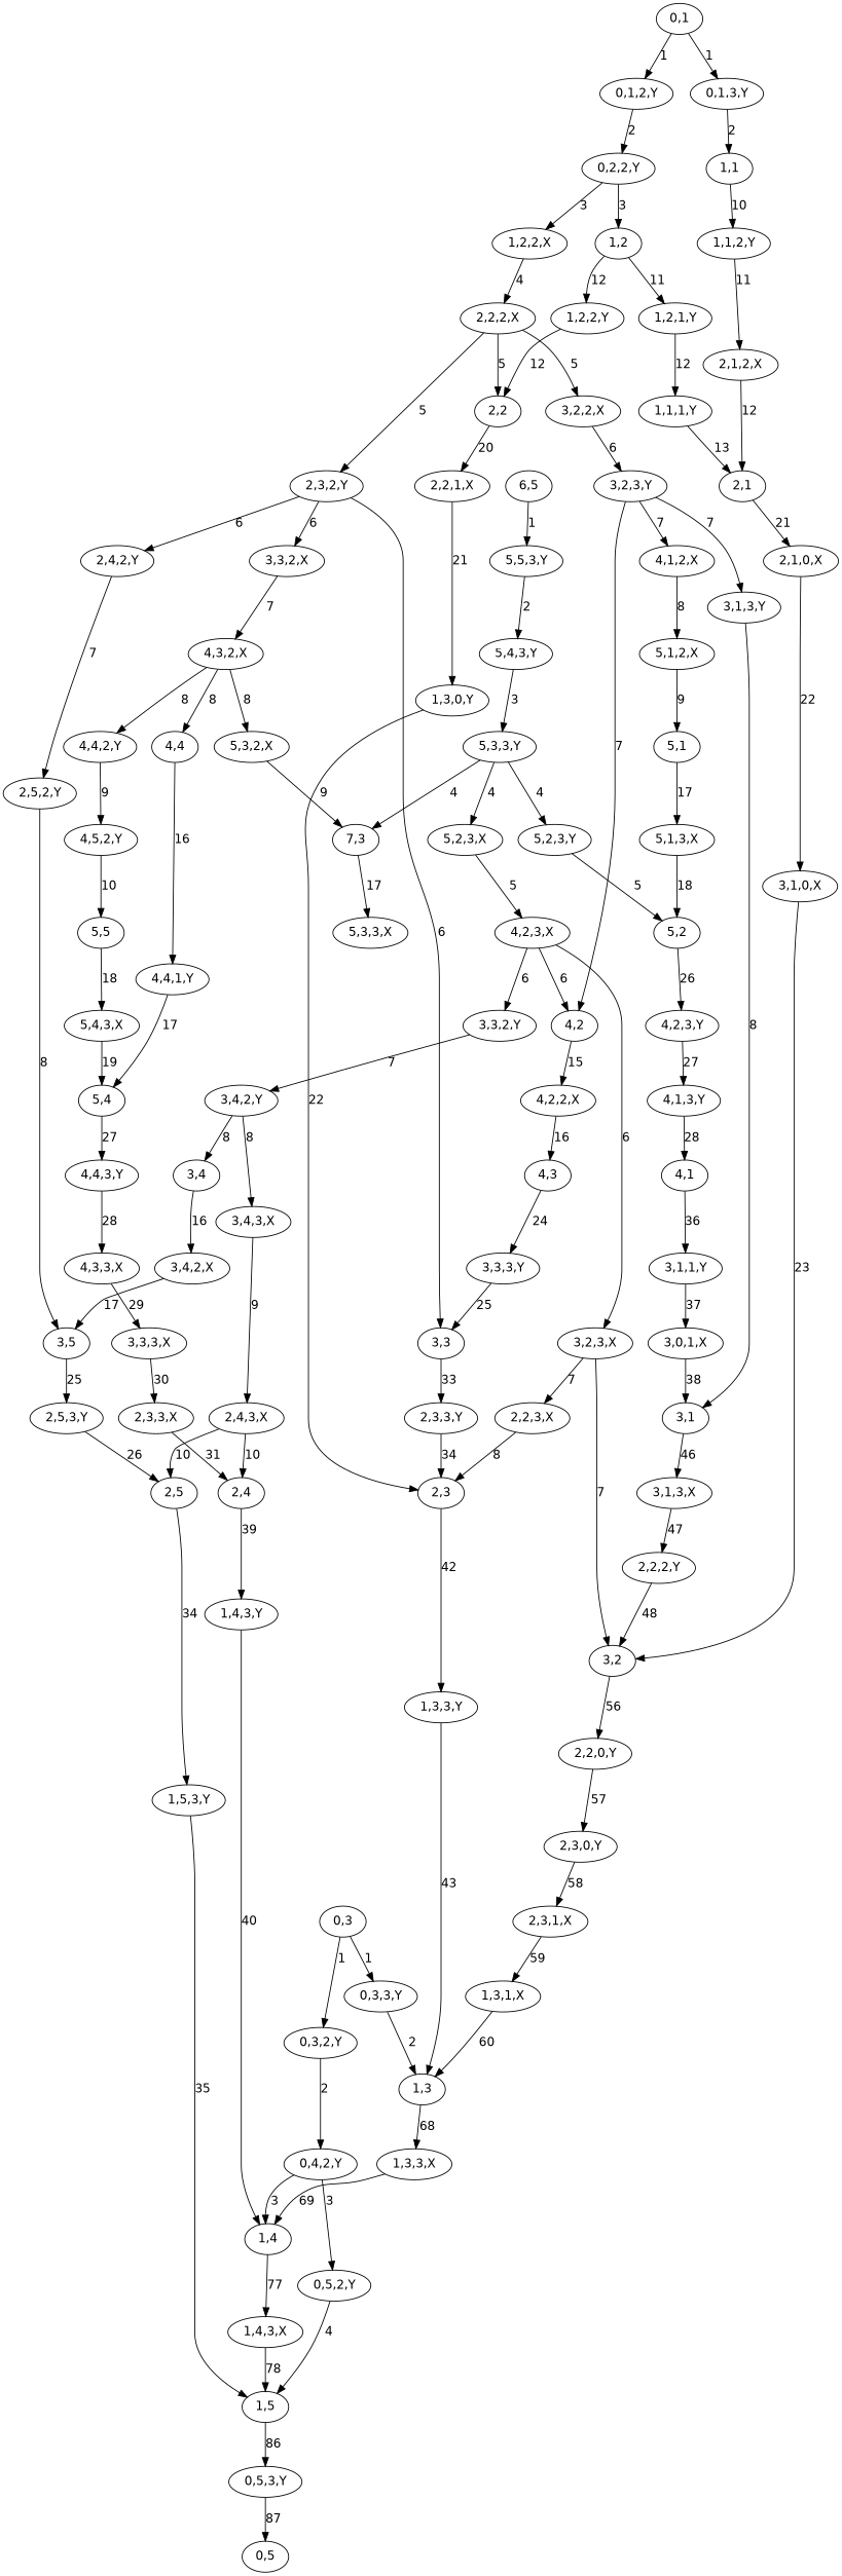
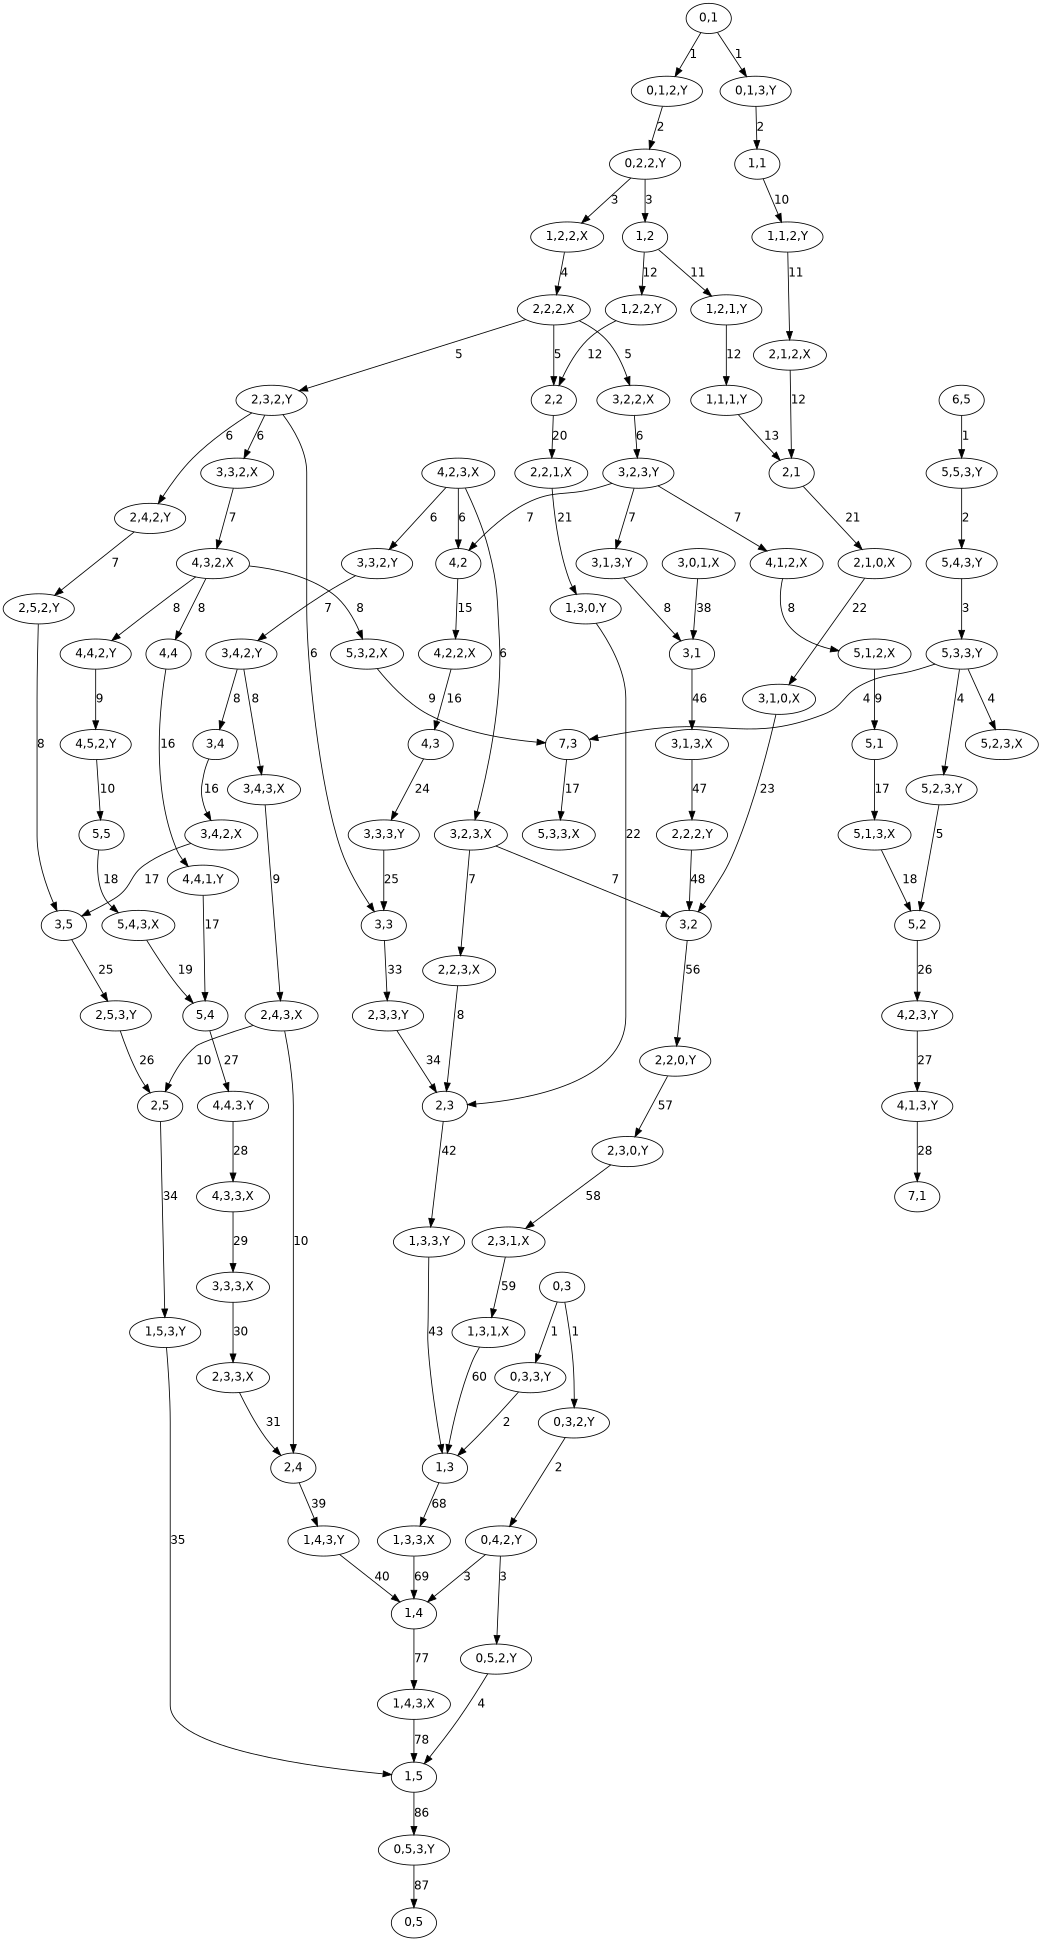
  digraph {
    fontname="DejaVu Sans"
    node [fontname="DejaVu Sans" nodetype=route]
    edge [fontname="DejaVu Sans"]
    "4,4,3,Y"
    "4,3,3,X"
    "3,3,3,X"
    "1,4" [nodetype=logic]
    "1,4,3,X"
    "1,5" [nodetype=logic]
    "0,5,3,Y"
    "0,5" [nodetype=logic]
    "1,2" [nodetype=logic]
    "1,2,2,Y"
    "1,2,1,Y"
    "2,2" [nodetype=logic]
    "1,1,1,Y"
    "1,3" [nodetype=logic]
    "1,3,3,X"
    "1,1" [nodetype=logic]
    "1,1,2,Y"
    "2,1,2,X"
    "1,3,1,X"
    "1,4,3,Y"
    "2,3,1,X"
    "4,2,3,X"
    "3,3,2,Y"
    "4,2" [nodetype=logic]
    "3,2,3,X"
    "3,4,2,Y"
    "4,2,2,X"
    "3,2" [nodetype=logic]
    "2,2,3,X"
    "4,2,3,Y"
    "4,1,3,Y"
-   "4,1" [nodetype=logic]
+   "4,1" [nodetype=logic label="7,1"]
    "3,4" [nodetype=logic]
    "3,4,2,X"
    "3,5" [nodetype=logic]
    n36 [label="7,3" nodetype=logic]
    "5,3,3,X"
    "5,1" [nodetype=logic]
    "5,1,3,X"
    "5,2" [nodetype=logic]
    "3,1" [nodetype=logic]
    "3,1,3,X"
    "2,2,2,Y"
    "5,4" [nodetype=logic]
    "3,3" [nodetype=logic]
    "2,3,3,Y"
    "2,3" [nodetype=logic]
    "2,3,3,X"
    "2,4" [nodetype=logic]
    "3,3,3,Y"
    "3,2,2,X"
    "3,2,3,Y"
    "3,1,3,Y"
    "4,1,2,X"
    "2,5,3,Y"
    "3,4,3,X"
    "2,4,3,X"
    "2,1,0,X"
    "3,1,0,X"
    "5,4,3,X"
    "2,2,0,Y"
    "1,2,2,X"
    "2,2,2,X"
    "2,3,2,Y"
    "2,2,1,X"
    "2,5" [nodetype=logic]
    "1,3,3,Y"
    "0,4,2,Y"
    "0,5,2,Y"
    "5,3,2,X"
    "1,3,0,Y"
    "6,5" [nodetype=logic]
    "5,5,3,Y"
    "5,4,3,Y"
    "2,1" [nodetype=logic]
    "4,4,2,Y"
    "4,5,2,Y"
    "5,5" [nodetype=logic]
    "0,1,3,Y"
    "1,5,3,Y"
    "5,2,3,Y"
    "5,2,3,X"
    "4,3" [nodetype=logic]
    "0,1,2,Y"
    "0,2,2,Y"
    "0,3,2,Y"
    "5,1,2,X"
    "3,3,2,X"
    "2,4,2,Y"
    "4,3,2,X"
    "2,5,2,Y"
    "0,3" [nodetype=logic]
    "0,3,3,Y"
    "0,1" [nodetype=logic]
    "4,4" [nodetype=logic]
    "2,3,0,Y"
-   "3,1,1,Y"
    "3,0,1,X"
    "4,4,1,Y"
    "5,3,3,Y"
    "4,4,3,Y" -> "4,3,3,X" [label=28]
    "4,3,3,X" -> "3,3,3,X" [label=29]
    "3,3,3,X" -> "2,3,3,X" [label=30]
    "1,4" -> "1,4,3,X" [label=77]
    "1,4,3,X" -> "1,5" [label=78]
    "1,5" -> "0,5,3,Y" [label=86]
    "0,5,3,Y" -> "0,5" [label=87]
    "1,2" -> "1,2,2,Y" [label=12]
    "1,2" -> "1,2,1,Y" [label=11]
    "1,2,2,Y" -> "2,2" [label=12]
    "1,2,1,Y" -> "1,1,1,Y" [label=12]
    "2,2" -> "2,2,1,X" [label=20]
    "1,1,1,Y" -> "2,1" [label=13]
    "1,3" -> "1,3,3,X" [label=68]
    "1,3,3,X" -> "1,4" [label=69]
    "1,1" -> "1,1,2,Y" [label=10]
    "1,1,2,Y" -> "2,1,2,X" [label=11]
    "2,1,2,X" -> "2,1" [label=12]
    "1,3,1,X" -> "1,3" [label=60]
    "1,4,3,Y" -> "1,4" [label=40]
    "2,3,1,X" -> "1,3,1,X" [label=59]
    "4,2,3,X" -> "3,3,2,Y" [label=6]
    "4,2,3,X" -> "4,2" [label=6]
    "4,2,3,X" -> "3,2,3,X" [label=6]
    "3,3,2,Y" -> "3,4,2,Y" [label=7]
    "4,2" -> "4,2,2,X" [label=15]
    "3,2,3,X" -> "3,2" [label=7]
    "3,2,3,X" -> "2,2,3,X" [label=7]
    "3,4,2,Y" -> "3,4" [label=8]
    "3,4,2,Y" -> "3,4,3,X" [label=8]
    "4,2,2,X" -> "4,3" [label=16]
    "3,2" -> "2,2,0,Y" [label=56]
    "2,2,3,X" -> "2,3" [label=8]
    "4,2,3,Y" -> "4,1,3,Y" [label=27]
    "4,1,3,Y" -> "4,1" [label=28]
-   "4,1" -> "3,1,1,Y" [label=36]
    "3,4" -> "3,4,2,X" [label=16]
    "3,4,2,X" -> "3,5" [label=17]
    "3,5" -> "2,5,3,Y" [label=25]
    n36 -> "5,3,3,X" [label=17]
    "5,1" -> "5,1,3,X" [label=17]
    "5,1,3,X" -> "5,2" [label=18]
    "5,2" -> "4,2,3,Y" [label=26]
    "3,1" -> "3,1,3,X" [label=46]
    "3,1,3,X" -> "2,2,2,Y" [label=47]
    "2,2,2,Y" -> "3,2" [label=48]
    "5,4" -> "4,4,3,Y" [label=27]
    "3,3" -> "2,3,3,Y" [label=33]
    "2,3,3,Y" -> "2,3" [label=34]
    "2,3" -> "1,3,3,Y" [label=42]
    "2,3,3,X" -> "2,4" [label=31]
    "2,4" -> "1,4,3,Y" [label=39]
    "3,3,3,Y" -> "3,3" [label=25]
    "3,2,2,X" -> "3,2,3,Y" [label=6]
    "3,2,3,Y" -> "4,2" [label=7]
    "3,2,3,Y" -> "3,1,3,Y" [label=7]
    "3,2,3,Y" -> "4,1,2,X" [label=7]
    "3,1,3,Y" -> "3,1" [label=8]
    "4,1,2,X" -> "5,1,2,X" [label=8]
    "2,5,3,Y" -> "2,5" [label=26]
    "3,4,3,X" -> "2,4,3,X" [label=9]
    "2,4,3,X" -> "2,4" [label=10]
    "2,4,3,X" -> "2,5" [label=10]
    "2,1,0,X" -> "3,1,0,X" [label=22]
    "3,1,0,X" -> "3,2" [label=23]
    "5,4,3,X" -> "5,4" [label=19]
    "2,2,0,Y" -> "2,3,0,Y" [label=57]
    "1,2,2,X" -> "2,2,2,X" [label=4]
    "2,2,2,X" -> "2,2" [label=5]
    "2,2,2,X" -> "3,2,2,X" [label=5]
    "2,2,2,X" -> "2,3,2,Y" [label=5]
    "2,3,2,Y" -> "3,3" [label=6]
    "2,3,2,Y" -> "3,3,2,X" [label=6]
    "2,3,2,Y" -> "2,4,2,Y" [label=6]
    "2,2,1,X" -> "1,3,0,Y" [label=21]
    "2,5" -> "1,5,3,Y" [label=34]
    "1,3,3,Y" -> "1,3" [label=43]
    "0,4,2,Y" -> "1,4" [label=3]
    "0,4,2,Y" -> "0,5,2,Y" [label=3]
    "0,5,2,Y" -> "1,5" [label=4]
    "5,3,2,X" -> n36 [label=9]
    "1,3,0,Y" -> "2,3" [label=22]
    "6,5" -> "5,5,3,Y" [label=1]
    "5,5,3,Y" -> "5,4,3,Y" [label=2]
    "5,4,3,Y" -> "5,3,3,Y" [label=3]
    "2,1" -> "2,1,0,X" [label=21]
    "4,4,2,Y" -> "4,5,2,Y" [label=9]
    "4,5,2,Y" -> "5,5" [label=10]
    "5,5" -> "5,4,3,X" [label=18]
    "0,1,3,Y" -> "1,1" [label=2]
    "1,5,3,Y" -> "1,5" [label=35]
    "5,2,3,Y" -> "5,2" [label=5]
-   "5,2,3,X" -> "4,2,3,X" [label=5]
    "4,3" -> "3,3,3,Y" [label=24]
    "0,1,2,Y" -> "0,2,2,Y" [label=2]
    "0,2,2,Y" -> "1,2" [label=3]
    "0,2,2,Y" -> "1,2,2,X" [label=3]
    "0,3,2,Y" -> "0,4,2,Y" [label=2]
    "5,1,2,X" -> "5,1" [label=9]
    "3,3,2,X" -> "4,3,2,X" [label=7]
    "2,4,2,Y" -> "2,5,2,Y" [label=7]
    "4,3,2,X" -> "5,3,2,X" [label=8]
    "4,3,2,X" -> "4,4,2,Y" [label=8]
    "4,3,2,X" -> "4,4" [label=8]
    "2,5,2,Y" -> "3,5" [label=8]
    "0,3" -> "0,3,2,Y" [label=1]
    "0,3" -> "0,3,3,Y" [label=1]
    "0,3,3,Y" -> "1,3" [label=2]
    "0,1" -> "0,1,3,Y" [label=1]
    "0,1" -> "0,1,2,Y" [label=1]
    "4,4" -> "4,4,1,Y" [label=16]
    "2,3,0,Y" -> "2,3,1,X" [label=58]
-   "3,1,1,Y" -> "3,0,1,X" [label=37]
    "3,0,1,X" -> "3,1" [label=38]
    "4,4,1,Y" -> "5,4" [label=17]
    "5,3,3,Y" -> n36 [label=4]
    "5,3,3,Y" -> "5,2,3,Y" [label=4]
    "5,3,3,Y" -> "5,2,3,X" [label=4]
  }
